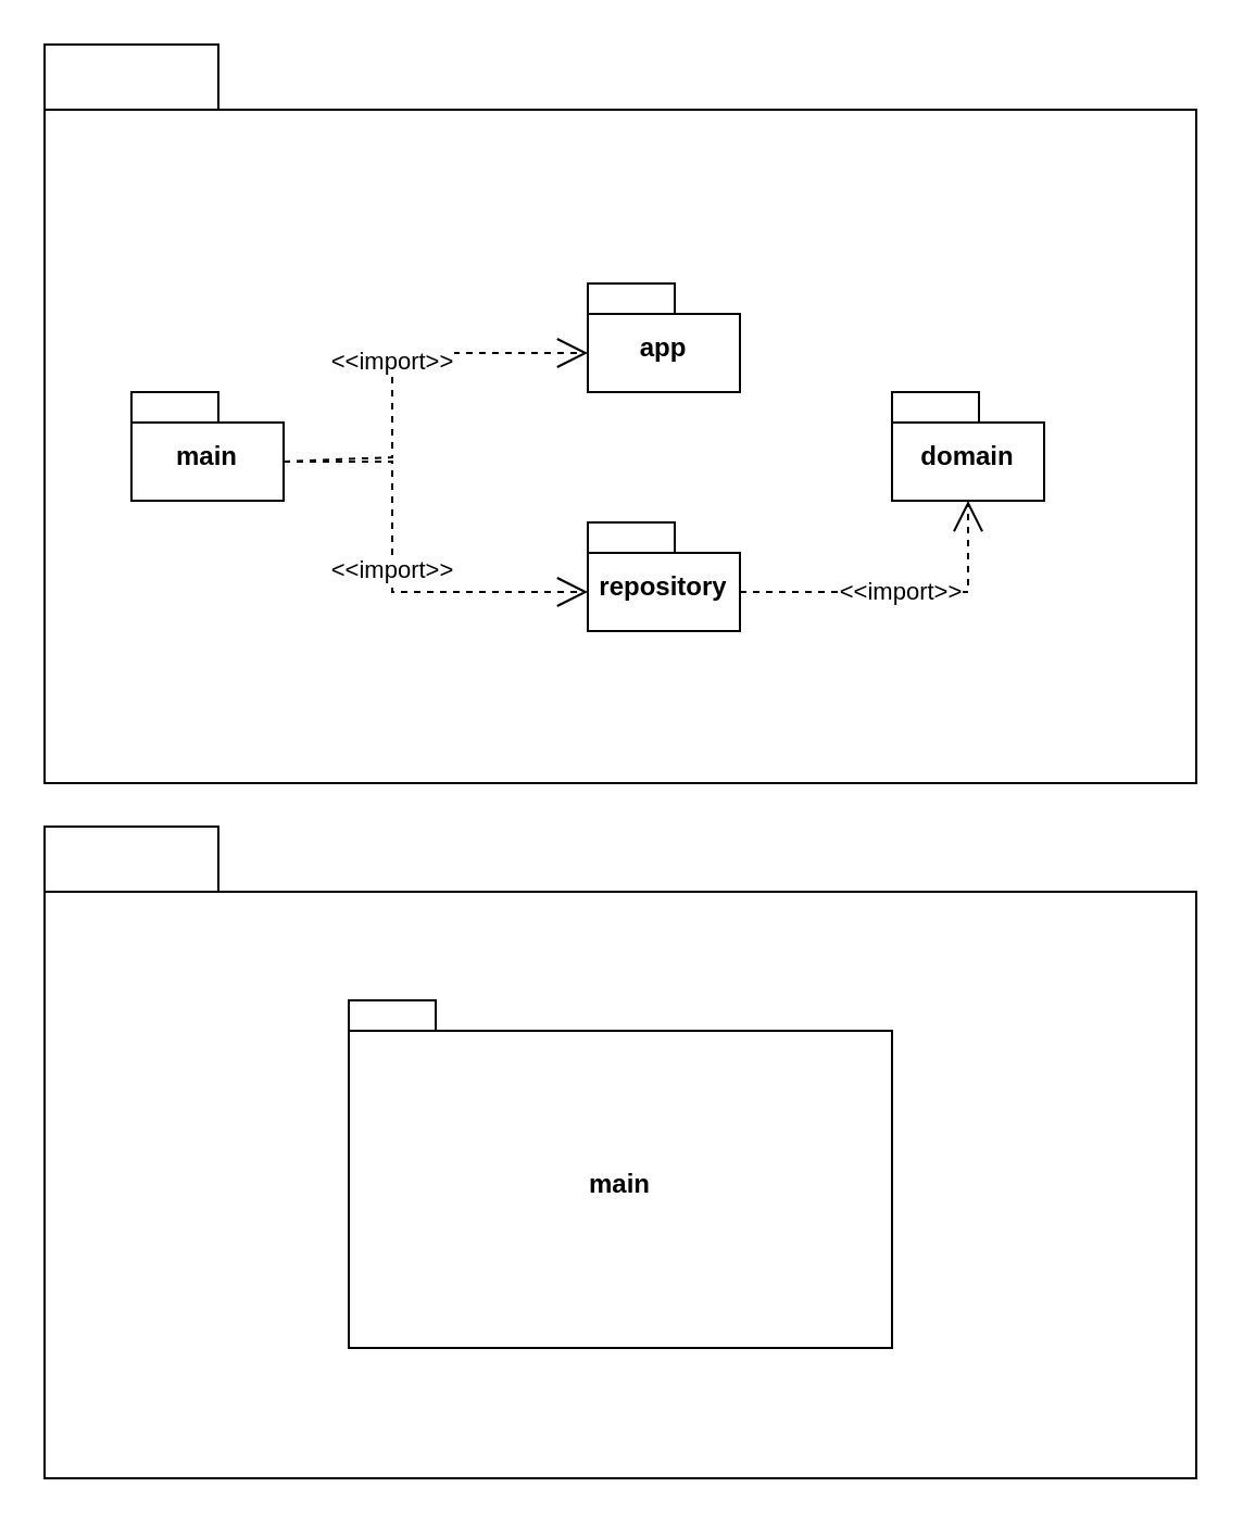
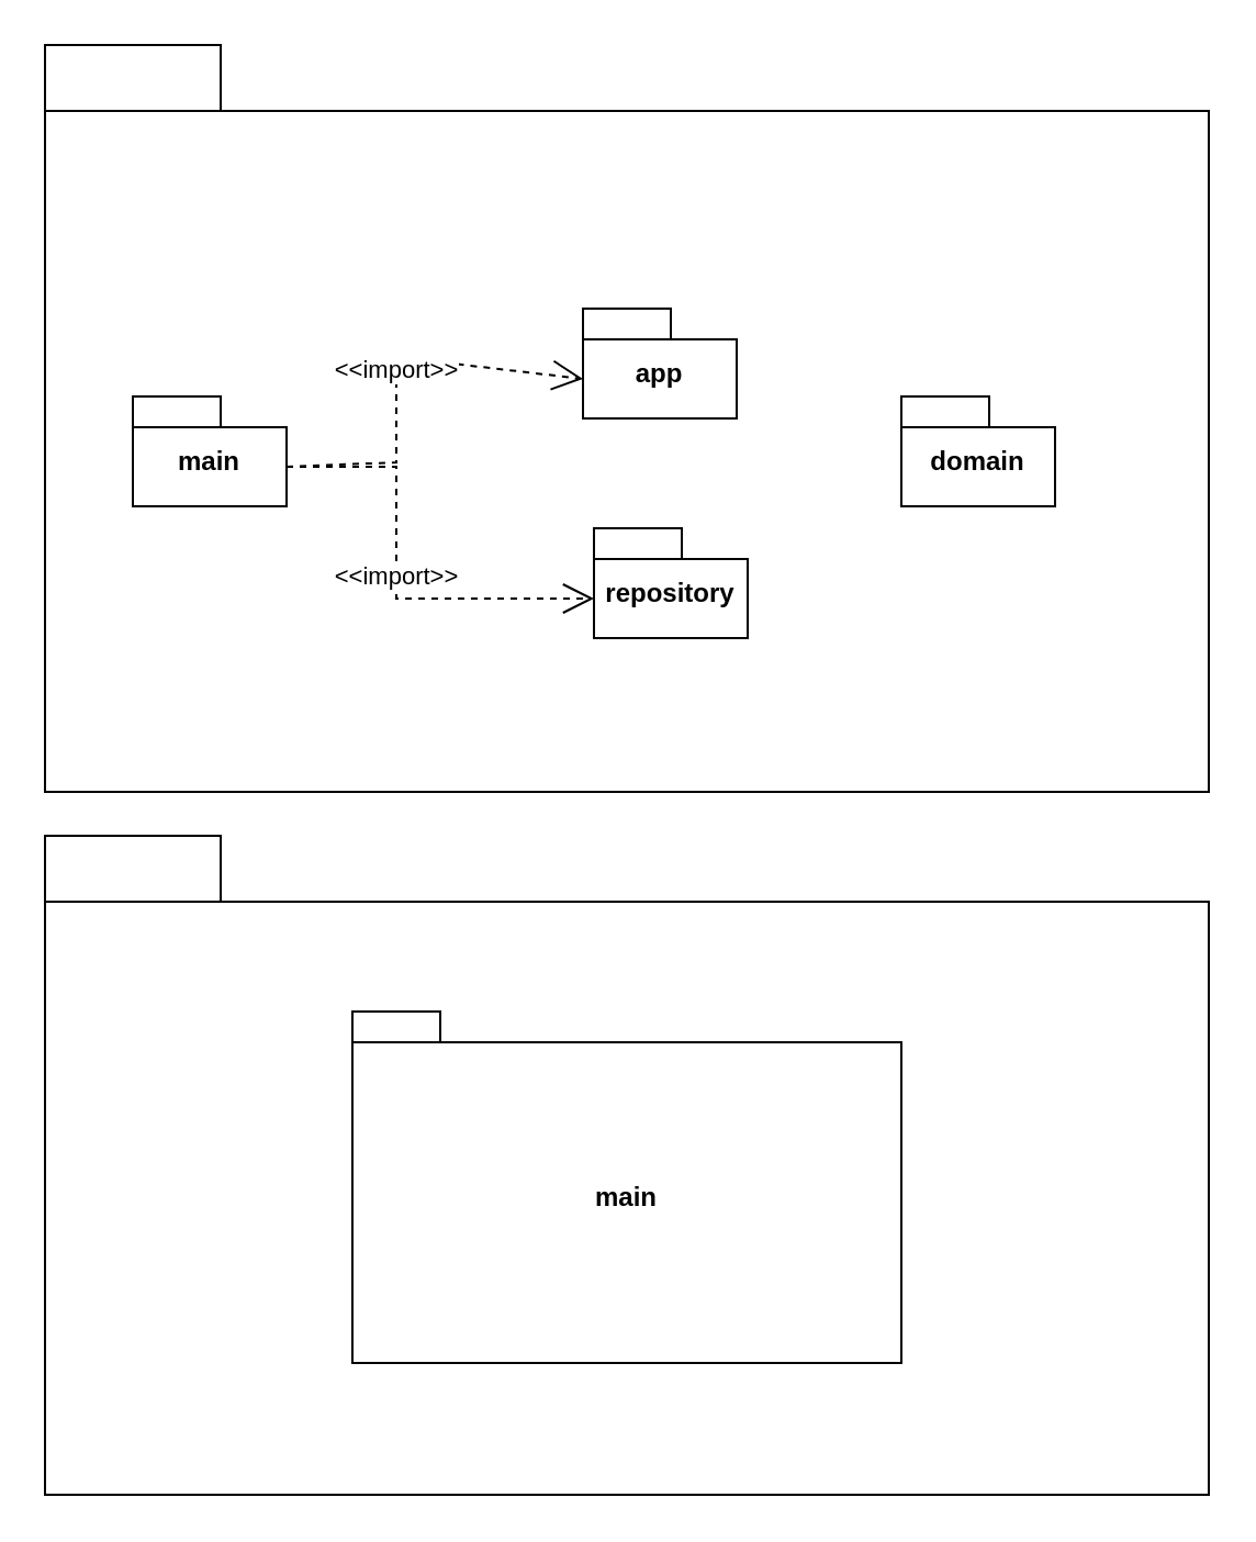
  <mxCell id="0" />
  <mxCell id="1" parent="0" />
  <mxCell id="2" value="" style="shape=folder;fontStyle=1;spacingTop=10;tabWidth=80;tabHeight=30;tabPosition=left;html=1;whiteSpace=wrap;textShadow=1;labelPosition=left;verticalLabelPosition=top;align=right;verticalAlign=bottom;movable=1;resizable=1;rotatable=1;deletable=1;editable=1;locked=0;connectable=1;" parent="1" vertex="1"><mxGeometry x="20" y="20" width="530" height="340" as="geometry" /></mxCell>
  <mxCell id="3" value="main" style="shape=folder;fontStyle=1;spacingTop=10;tabWidth=40;tabHeight=14;tabPosition=left;html=1;whiteSpace=wrap;shadow=0;movable=1;resizable=1;rotatable=1;deletable=1;editable=1;locked=0;connectable=1;" parent="1" vertex="1"><mxGeometry x="60" y="180" width="70" height="50" as="geometry" /></mxCell>
  <mxCell id="4" value="&amp;lt;&amp;lt;import&amp;gt;&amp;gt;" style="endArrow=open;endSize=12;dashed=1;html=1;rounded=0;exitX=0;exitY=0;exitDx=70;exitDy=32;exitPerimeter=0;entryX=0;entryY=0;entryDx=0;entryDy=32;entryPerimeter=0;shadow=0;movable=1;resizable=1;rotatable=1;deletable=1;editable=1;locked=0;connectable=1;" parent="1" source="3" target="7" edge="1"><mxGeometry width="160" relative="1" as="geometry"><mxPoint x="120" y="410" as="sourcePoint" /><mxPoint x="230" y="212" as="targetPoint" /><Array as="points"><mxPoint x="180" y="210" /><mxPoint x="180" y="162" /></Array></mxGeometry></mxCell>
  <mxCell id="5" value="" style="shape=folder;fontStyle=1;spacingTop=10;tabWidth=80;tabHeight=30;tabPosition=left;html=1;whiteSpace=wrap;textShadow=1;labelPosition=left;verticalLabelPosition=top;align=right;verticalAlign=bottom;" parent="1" vertex="1"><mxGeometry x="20" y="380" width="530" height="300" as="geometry" /></mxCell>
  <mxCell id="6" value="main" style="shape=folder;fontStyle=1;spacingTop=10;tabWidth=40;tabHeight=14;tabPosition=left;html=1;whiteSpace=wrap;shadow=0;" parent="1" vertex="1"><mxGeometry x="160" y="460" width="250" height="160" as="geometry" /></mxCell>
- <mxCell id="7" value="app" style="shape=folder;fontStyle=1;spacingTop=10;tabWidth=40;tabHeight=14;tabPosition=left;html=1;whiteSpace=wrap;shadow=0;movable=1;resizable=1;rotatable=1;deletable=1;editable=1;locked=0;connectable=1;" vertex="1" parent="1"><mxGeometry x="270" y="130" width="70" height="50" as="geometry" /></mxCell>
+ <mxCell id="7" value="app" style="shape=folder;fontStyle=1;spacingTop=10;tabWidth=40;tabHeight=14;tabPosition=left;html=1;whiteSpace=wrap;shadow=0;movable=1;resizable=1;rotatable=1;deletable=1;editable=1;locked=0;connectable=1;" vertex="1" parent="1"><mxGeometry x="265" y="140" width="70" height="50" as="geometry" /></mxCell>
  <mxCell id="8" value="repository" style="shape=folder;fontStyle=1;spacingTop=10;tabWidth=40;tabHeight=14;tabPosition=left;html=1;whiteSpace=wrap;shadow=0;movable=1;resizable=1;rotatable=1;deletable=1;editable=1;locked=0;connectable=1;" vertex="1" parent="1"><mxGeometry x="270" y="240" width="70" height="50" as="geometry" /></mxCell>
  <mxCell id="9" value="&amp;lt;&amp;lt;import&amp;gt;&amp;gt;" style="endArrow=open;endSize=12;dashed=1;html=1;rounded=0;exitX=0;exitY=0;exitDx=70;exitDy=32;exitPerimeter=0;entryX=0;entryY=0;entryDx=0;entryDy=32;entryPerimeter=0;shadow=0;movable=1;resizable=1;rotatable=1;deletable=1;editable=1;locked=0;connectable=1;" edge="1" parent="1" source="3" target="8"><mxGeometry width="160" relative="1" as="geometry"><mxPoint x="140" y="222" as="sourcePoint" /><mxPoint x="280" y="172" as="targetPoint" /><Array as="points"><mxPoint x="180" y="212" /><mxPoint x="180" y="272" /></Array></mxGeometry></mxCell>
  <mxCell id="10" value="domain" style="shape=folder;fontStyle=1;spacingTop=10;tabWidth=40;tabHeight=14;tabPosition=left;html=1;whiteSpace=wrap;shadow=0;movable=1;resizable=1;rotatable=1;deletable=1;editable=1;locked=0;connectable=1;" vertex="1" parent="1"><mxGeometry x="410" y="180" width="70" height="50" as="geometry" /></mxCell>
- <mxCell id="11" value="&amp;lt;&amp;lt;import&amp;gt;&amp;gt;" style="endArrow=open;endSize=12;dashed=1;html=1;rounded=0;exitX=0;exitY=0;exitDx=70;exitDy=32;exitPerimeter=0;shadow=0;movable=1;resizable=1;rotatable=1;deletable=1;editable=1;locked=0;connectable=1;entryX=0.5;entryY=1;entryDx=0;entryDy=0;entryPerimeter=0;" edge="1" parent="1" source="8" target="10"><mxGeometry width="160" relative="1" as="geometry"><mxPoint x="150" y="232" as="sourcePoint" /><mxPoint x="410" y="210" as="targetPoint" /><Array as="points"><mxPoint x="445" y="272" /></Array></mxGeometry></mxCell>
